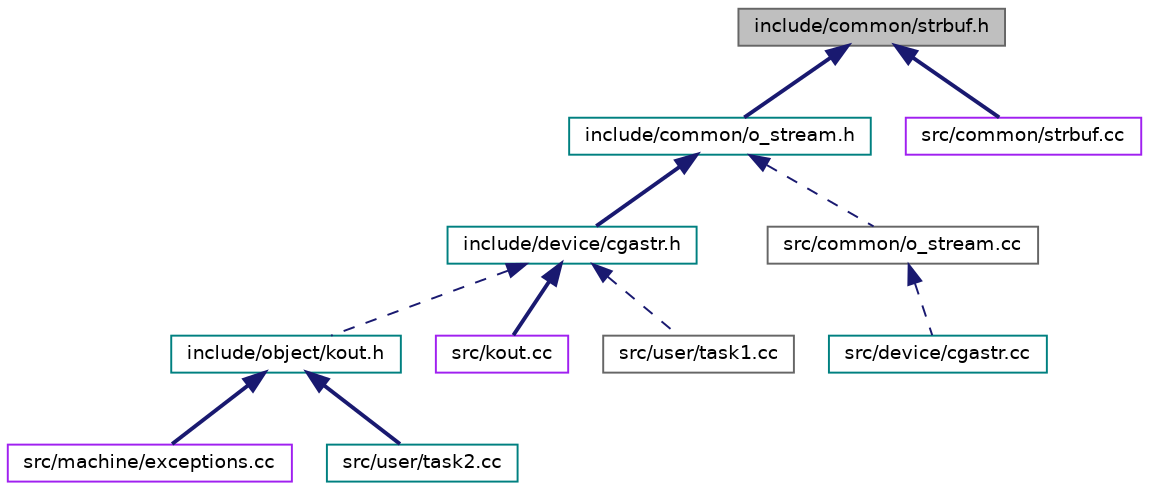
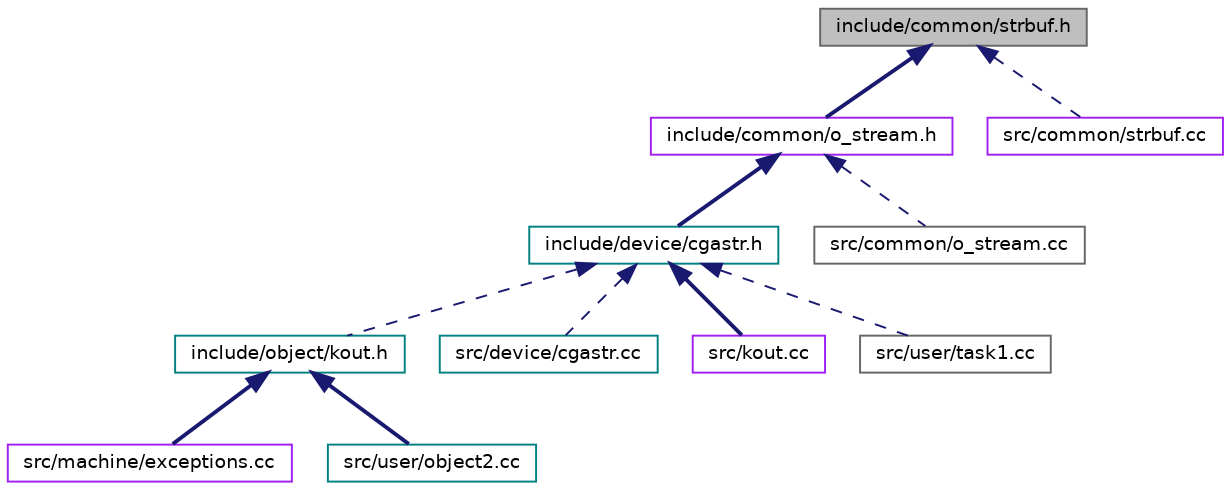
  digraph {
    node [color=teal fontname=Helvetica fontsize=10 shape=record]
    edge [color=midnightblue dir=back fontname=Helvetica fontsize=10 labelfontname=Helvetica labelfontsize=10 style=bold]
    n1 [color=gray40 fillcolor=grey75 fontcolor=black height=0.2 label="include/common/strbuf.h" style=filled width=0.4]
-   n2 [height=0.2 label="include/common/o_stream.h" width=0.4]
+   n2 [color=purple height=0.2 label="include/common/o_stream.h" width=0.4]
    n3 [color=purple height=0.2 label="src/common/strbuf.cc" width=0.4]
    n4 [height=0.2 label="include/device/cgastr.h" width=0.4]
    n5 [color=gray40 height=0.2 label="src/common/o_stream.cc" width=0.4]
    n6 [height=0.2 label="include/object/kout.h" width=0.4]
    n7 [height=0.2 label="src/device/cgastr.cc" width=0.4]
    n8 [color=purple height=0.2 label="src/kout.cc" width=0.4]
    n9 [color=gray40 height=0.2 label="src/user/task1.cc" width=0.4]
    n10 [color=purple height=0.2 label="src/machine/exceptions.cc" width=0.4]
-   n11 [height=0.2 label="src/user/task2.cc" width=0.4]
+   n11 [height=0.2 label="src/user/object2.cc" width=0.4]
    n1 -> n2
-   n1 -> n3
+   n1 -> n3 [style=dashed]
    n2 -> n4
    n2 -> n5 [style=dashed]
    n4 -> n6 [style=dashed]
-   n5 -> n7 [style=dashed]
+   n4 -> n7 [style=dashed]
    n4 -> n8
    n4 -> n9 [style=dashed]
    n6 -> n10
    n6 -> n11
  }
